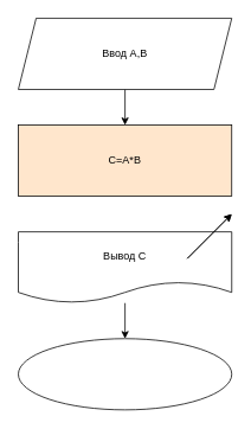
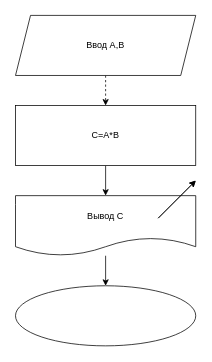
  <mxCell id="0" />
  <mxCell id="1" parent="0" />
- <mxCell id="2" value="" style="edgeStyle=orthogonalEdgeStyle;rounded=0;orthogonalLoop=1;jettySize=auto;html=1;" edge="1" parent="1" source="3" target="5"><mxGeometry relative="1" as="geometry" /></mxCell>
+ <mxCell id="2" value="" style="edgeStyle=orthogonalEdgeStyle;rounded=0;orthogonalLoop=1;jettySize=auto;html=1;dashed=1;" edge="1" parent="1" source="3" target="5"><mxGeometry relative="1" as="geometry" /></mxCell>
  <mxCell id="3" value="Ввод A,B" style="shape=parallelogram;perimeter=parallelogramPerimeter;whiteSpace=wrap;html=1;fixedSize=1;" vertex="1" parent="1"><mxGeometry x="20" y="20" width="240" height="80" as="geometry" /></mxCell>
- <mxCell id="5" value="C=A*B" style="rounded=0;whiteSpace=wrap;html=1;fillColor=#ffe6cc;" vertex="1" parent="1"><mxGeometry x="20" y="140" width="240" height="80" as="geometry" /></mxCell>
+ <mxCell id="4" value="" style="edgeStyle=orthogonalEdgeStyle;rounded=0;orthogonalLoop=1;jettySize=auto;html=1;" edge="1" parent="1" source="5" target="7"><mxGeometry relative="1" as="geometry" /></mxCell>
+ <mxCell id="5" value="C=A*B" style="rounded=0;whiteSpace=wrap;html=1;" vertex="1" parent="1"><mxGeometry x="20" y="140" width="240" height="80" as="geometry" /></mxCell>
  <mxCell id="6" value="" style="edgeStyle=orthogonalEdgeStyle;rounded=0;orthogonalLoop=1;jettySize=auto;html=1;" edge="1" parent="1" source="7" target="8"><mxGeometry relative="1" as="geometry" /></mxCell>
  <mxCell id="7" value="Вывод C" style="shape=document;whiteSpace=wrap;html=1;boundedLbl=1;" vertex="1" parent="1"><mxGeometry x="20" y="260" width="240" height="80" as="geometry" /></mxCell>
  <mxCell id="8" value="" style="ellipse;whiteSpace=wrap;html=1;" vertex="1" parent="1"><mxGeometry x="20" y="380" width="240" height="80" as="geometry" /></mxCell>
  <mxCell id="9" value="" style="endArrow=classic;html=1;rounded=0;" edge="1" parent="1"><mxGeometry width="50" height="50" relative="1" as="geometry"><mxPoint x="210" y="290" as="sourcePoint" /><mxPoint x="260" y="240" as="targetPoint" /></mxGeometry></mxCell>
  <mxCell id="10" value="" style="endArrow=classic;html=1;rounded=0;" edge="1" parent="1"><mxGeometry width="50" height="50" relative="1" as="geometry"><mxPoint x="210" y="290" as="sourcePoint" /><mxPoint x="260" y="240" as="targetPoint" /></mxGeometry></mxCell>
